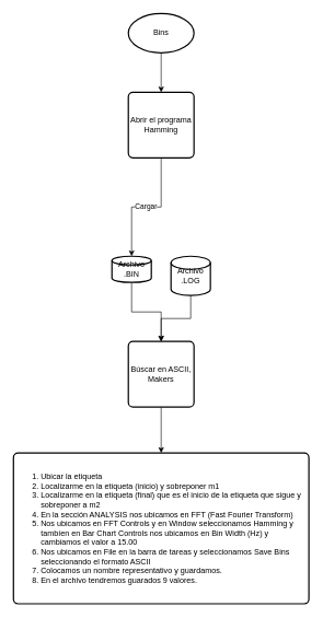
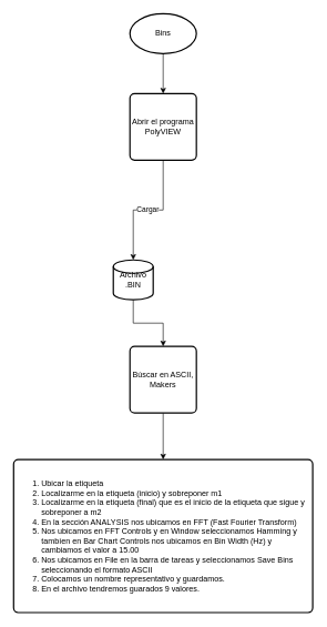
  <mxCell id="0" />
  <mxCell id="1" parent="0" />
  <mxCell id="2" style="edgeStyle=orthogonalEdgeStyle;rounded=0;orthogonalLoop=1;jettySize=auto;html=1;exitX=0.5;exitY=1;exitDx=0;exitDy=0;exitPerimeter=0;entryX=0.5;entryY=0;entryDx=0;entryDy=0;" edge="1" parent="1" source="3" target="8"><mxGeometry relative="1" as="geometry" /></mxCell>
  <mxCell id="3" value="Bins" style="strokeWidth=2;html=1;shape=mxgraph.flowchart.start_1;whiteSpace=wrap;" vertex="1" parent="1"><mxGeometry x="195" y="20" width="100" height="60" as="geometry" /></mxCell>
  <mxCell id="4" style="edgeStyle=orthogonalEdgeStyle;rounded=0;orthogonalLoop=1;jettySize=auto;html=1;exitX=0.5;exitY=1;exitDx=0;exitDy=0;exitPerimeter=0;entryX=0.5;entryY=0;entryDx=0;entryDy=0;" edge="1" parent="1" source="5" target="11"><mxGeometry relative="1" as="geometry" /></mxCell>
- <mxCell id="5" value="Archivo .BIN" style="strokeWidth=2;html=1;shape=mxgraph.flowchart.database;whiteSpace=wrap;" vertex="1" parent="1"><mxGeometry x="170" y="390" width="60" height="40" as="geometry" /></mxCell>
- <mxCell id="6" style="edgeStyle=orthogonalEdgeStyle;rounded=0;orthogonalLoop=1;jettySize=auto;html=1;exitX=0.5;exitY=1;exitDx=0;exitDy=0;exitPerimeter=0;entryX=0.5;entryY=0;entryDx=0;entryDy=0;" edge="1" parent="1" source="7" target="11"><mxGeometry relative="1" as="geometry" /></mxCell>
- <mxCell id="7" value="Archivo .LOG" style="strokeWidth=2;html=1;shape=mxgraph.flowchart.database;whiteSpace=wrap;" vertex="1" parent="1"><mxGeometry x="260" y="390" width="60" height="60" as="geometry" /></mxCell>
- <mxCell id="8" value="Abrir el programa Hamming" style="rounded=1;whiteSpace=wrap;html=1;absoluteArcSize=1;arcSize=14;strokeWidth=2;" vertex="1" parent="1"><mxGeometry x="195" y="140" width="100" height="100" as="geometry" /></mxCell>
+ <mxCell id="5" value="Archivo .BIN" style="strokeWidth=2;html=1;shape=mxgraph.flowchart.database;whiteSpace=wrap;" vertex="1" parent="1"><mxGeometry x="170" y="390" width="60" height="60" as="geometry" /></mxCell>
+ <mxCell id="8" value="Abrir el programa PolyVIEW" style="rounded=1;whiteSpace=wrap;html=1;absoluteArcSize=1;arcSize=14;strokeWidth=2;" vertex="1" parent="1"><mxGeometry x="195" y="140" width="100" height="100" as="geometry" /></mxCell>
  <mxCell id="9" value="Cargar" style="edgeStyle=orthogonalEdgeStyle;rounded=0;orthogonalLoop=1;jettySize=auto;html=1;exitX=0.5;exitY=1;exitDx=0;exitDy=0;entryX=0.5;entryY=0;entryDx=0;entryDy=0;entryPerimeter=0;" edge="1" parent="1" source="8" target="5"><mxGeometry relative="1" as="geometry" /></mxCell>
  <mxCell id="10" style="edgeStyle=orthogonalEdgeStyle;rounded=0;orthogonalLoop=1;jettySize=auto;html=1;exitX=0.5;exitY=1;exitDx=0;exitDy=0;entryX=0.5;entryY=0;entryDx=0;entryDy=0;" edge="1" parent="1" source="11" target="12"><mxGeometry relative="1" as="geometry" /></mxCell>
  <mxCell id="11" value="Búscar en ASCII, Makers" style="rounded=1;whiteSpace=wrap;html=1;absoluteArcSize=1;arcSize=14;strokeWidth=2;" vertex="1" parent="1"><mxGeometry x="195" y="520" width="100" height="100" as="geometry" /></mxCell>
  <mxCell id="12" value="&lt;ol&gt;&lt;li&gt;Ubicar la etiqueta&lt;/li&gt;&lt;li&gt;Localizarme en la etiqueta (inicio) y sobreponer m1&lt;/li&gt;&lt;li&gt;&lt;span style=&quot;background-color: transparent; color: light-dark(rgb(0, 0, 0), rgb(255, 255, 255));&quot;&gt;Localizarme en la etiqueta (final) que es el inicio de la etiqueta que sigue y sobreponer a m2&lt;/span&gt;&lt;/li&gt;&lt;li&gt;&lt;span style=&quot;background-color: transparent; color: light-dark(rgb(0, 0, 0), rgb(255, 255, 255));&quot;&gt;En la sección ANALYSIS nos ubicamos en FFT (Fast Fourier Transform)&lt;/span&gt;&lt;/li&gt;&lt;li&gt;&lt;span style=&quot;background-color: transparent; color: light-dark(rgb(0, 0, 0), rgb(255, 255, 255));&quot;&gt;Nos ubicamos en FFT Controls y en Window seleccionamos Hamming y tambíen en Bar Chart Controls nos ubicamos en Bin Width (Hz) y cambiamos el valor a 15.00&lt;/span&gt;&lt;/li&gt;&lt;li&gt;&lt;span style=&quot;background-color: transparent; color: light-dark(rgb(0, 0, 0), rgb(255, 255, 255));&quot;&gt;Nos ubicamos en File en la barra de tareas y seleccionamos Save Bins seleccionando el formato ASCII&lt;/span&gt;&lt;/li&gt;&lt;li&gt;&lt;span style=&quot;background-color: transparent; color: light-dark(rgb(0, 0, 0), rgb(255, 255, 255));&quot;&gt;Colocamos un nombre representativo y guardamos.&lt;/span&gt;&lt;/li&gt;&lt;li&gt;&lt;span style=&quot;background-color: transparent; color: light-dark(rgb(0, 0, 0), rgb(255, 255, 255));&quot;&gt;En el archivo tendremos guarados 9 valores.&lt;/span&gt;&lt;/li&gt;&lt;/ol&gt;" style="rounded=1;whiteSpace=wrap;html=1;absoluteArcSize=1;arcSize=14;strokeWidth=2;align=left;" vertex="1" parent="1"><mxGeometry x="20" y="690" width="450" height="230" as="geometry" /></mxCell>
